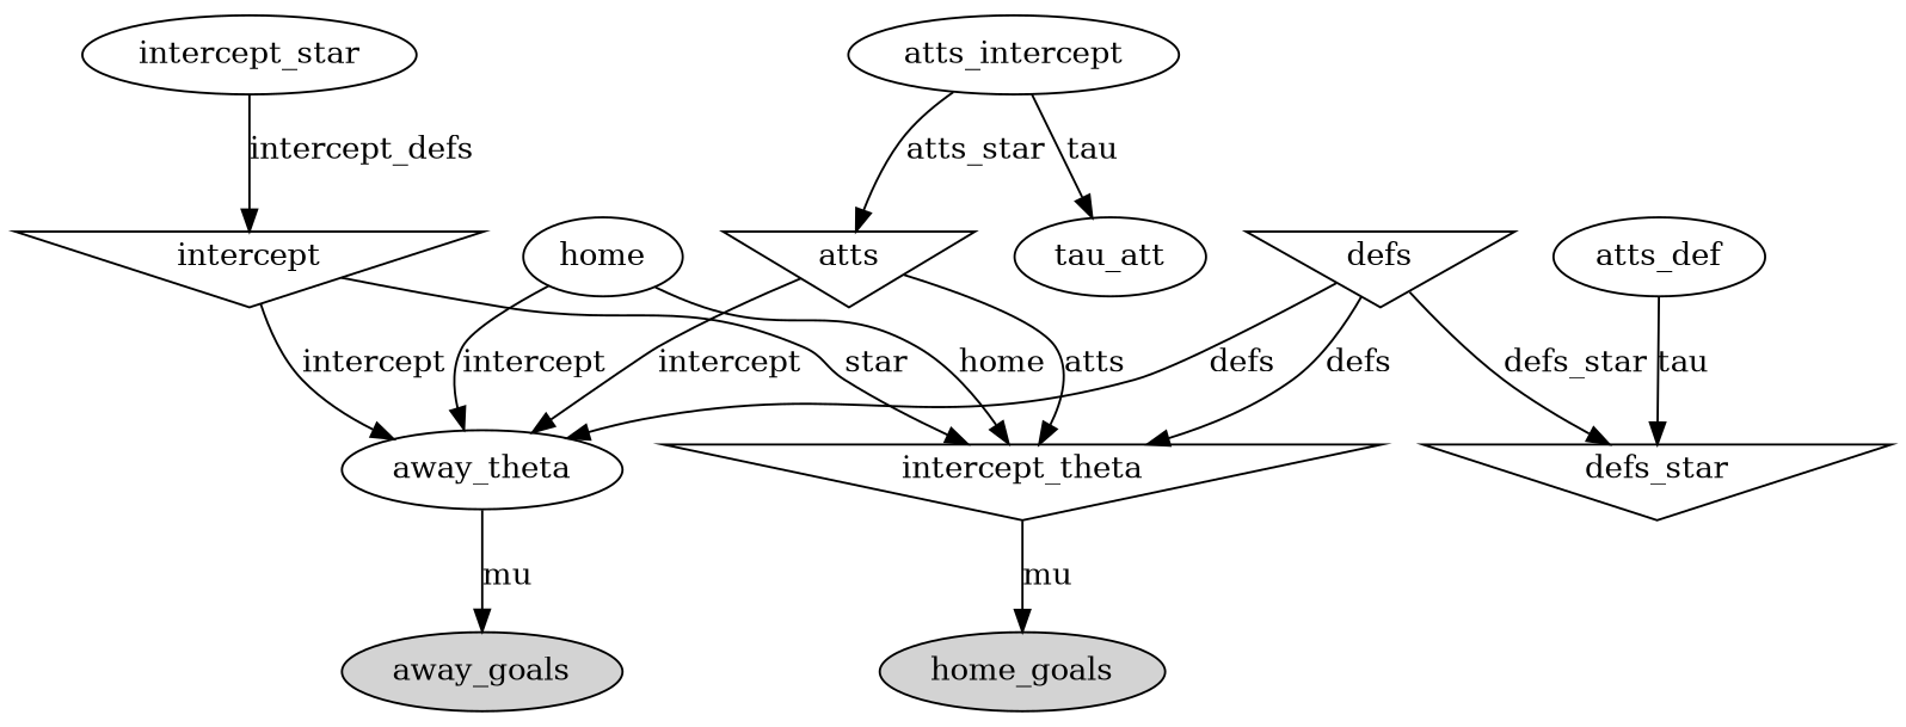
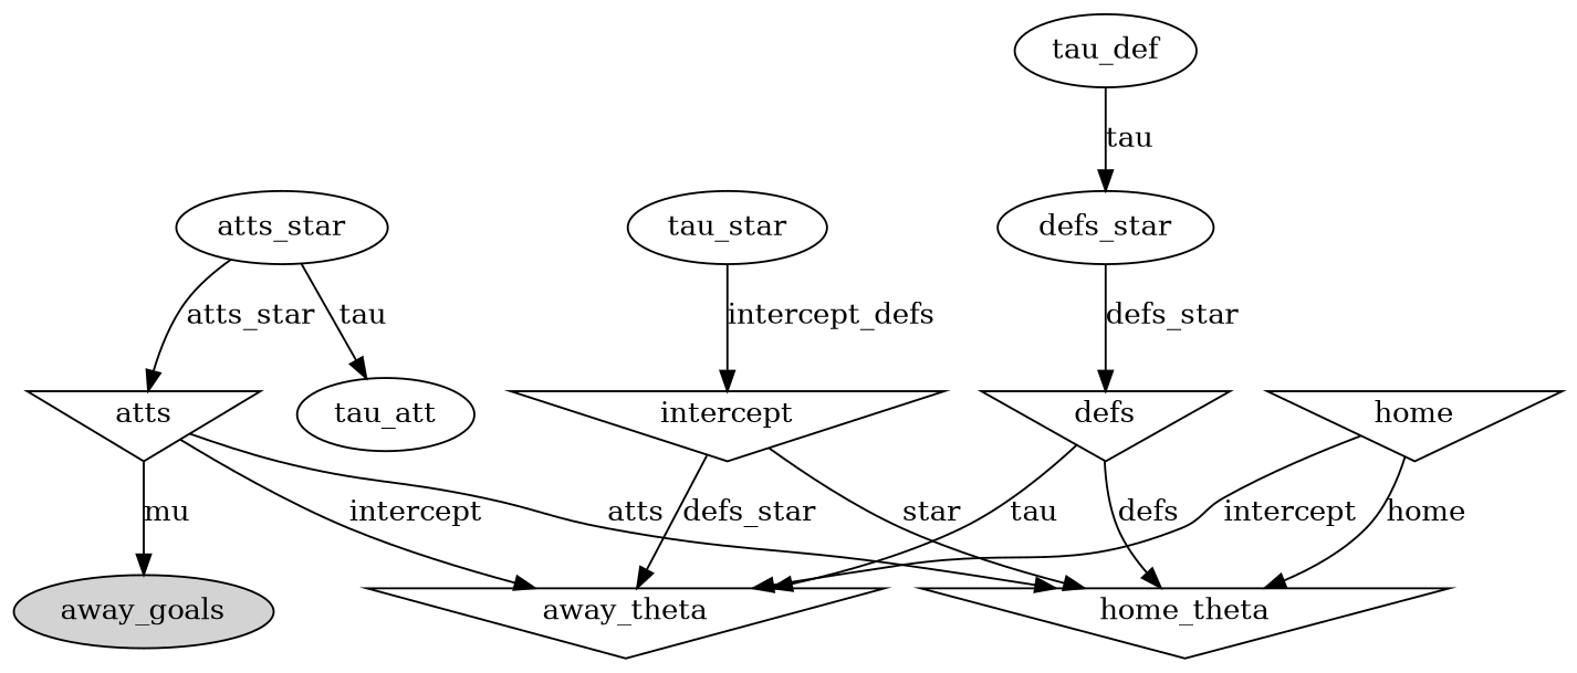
  digraph {
-   away_theta [shape=ellipse]
+   away_theta [shape=invtriangle]
    away_goals [style=filled]
    defs [shape=invtriangle]
-   home_theta [shape=invtriangle label=intercept_theta]
-   home_goals [style=filled]
-   defs_star [shape=invtriangle]
-   tau_def [label=atts_def]
+   home_theta [shape=invtriangle]
+   defs_star
+   tau_def
    atts [shape=invtriangle]
-   atts_star [label=atts_intercept]
+   atts_star
    tau_att
    intercept [shape=invtriangle]
-   intercept_star
-   home
-   away_theta -> away_goals [label=mu]
-   defs -> away_theta [label=defs]
+   intercept_star [label=tau_star]
+   home [shape=invtriangle]
+   atts -> away_goals [label=mu]
+   defs -> away_theta [label=tau]
    defs -> home_theta [label=defs]
-   home_theta -> home_goals [label=mu]
-   defs -> defs_star [label=defs_star]
+   defs_star -> defs [label=defs_star]
    tau_def -> defs_star [label=tau]
    atts -> away_theta [label=intercept]
    atts -> home_theta [label=atts]
    atts_star -> atts [label=atts_star]
    atts_star -> tau_att [label=tau]
-   intercept -> away_theta [label=intercept]
+   intercept -> away_theta [label=defs_star]
    intercept -> home_theta [label=star]
    intercept_star -> intercept [label=intercept_defs]
    home -> away_theta [label=intercept]
    home -> home_theta [label=home]
  }
